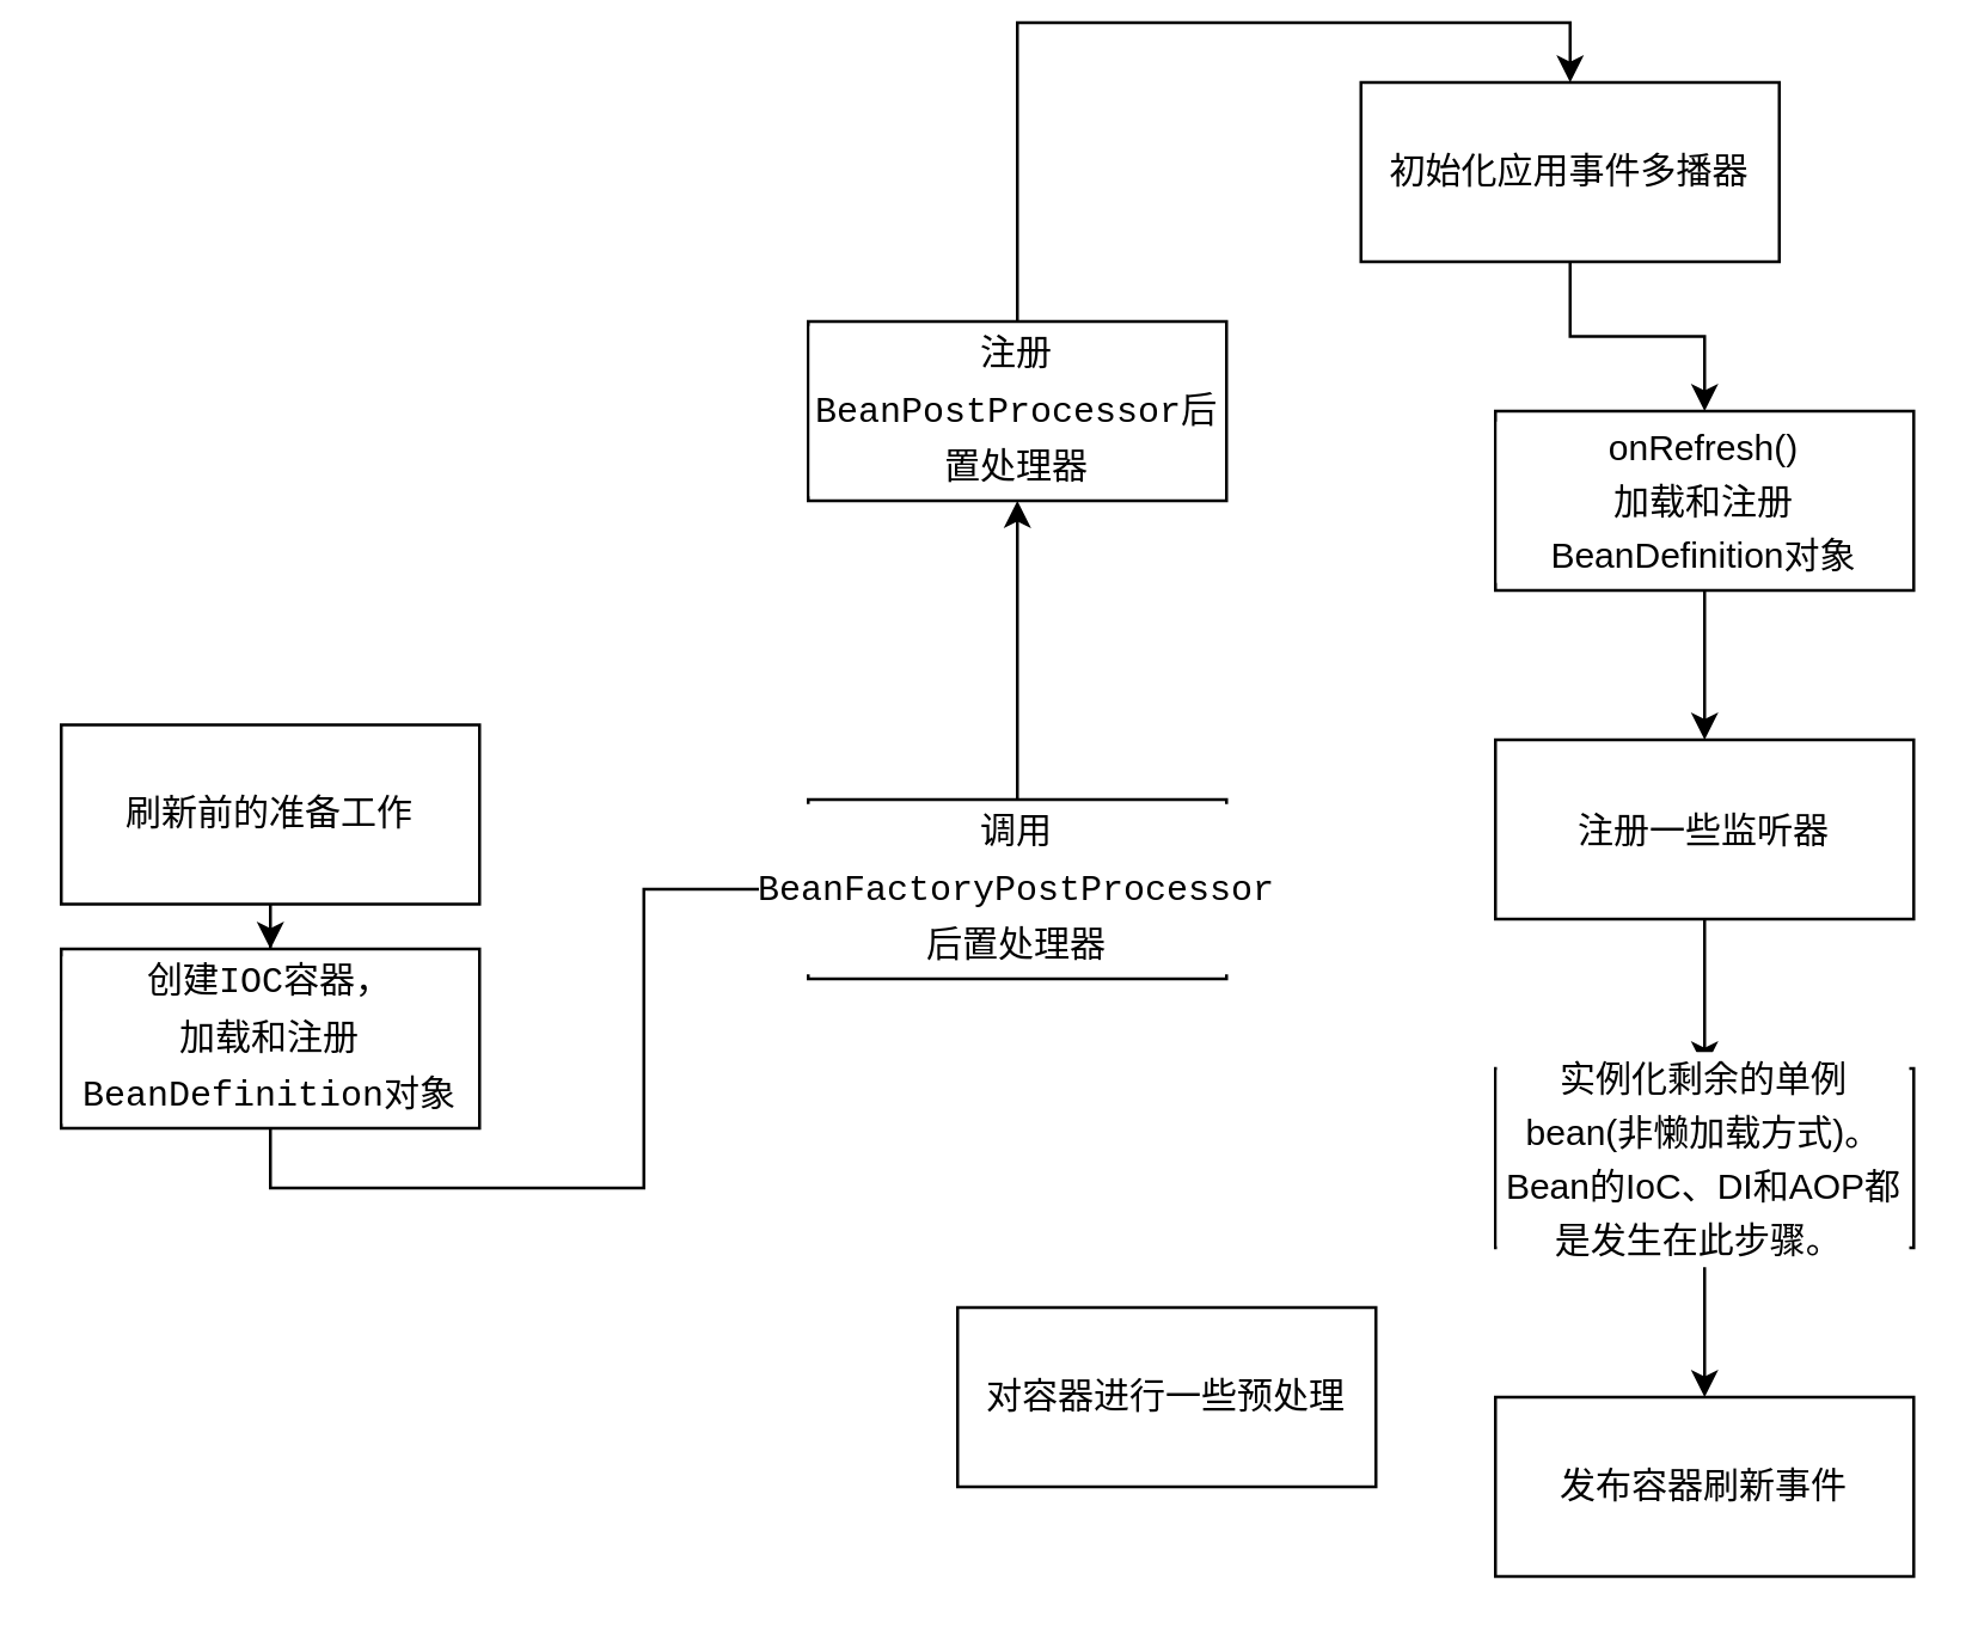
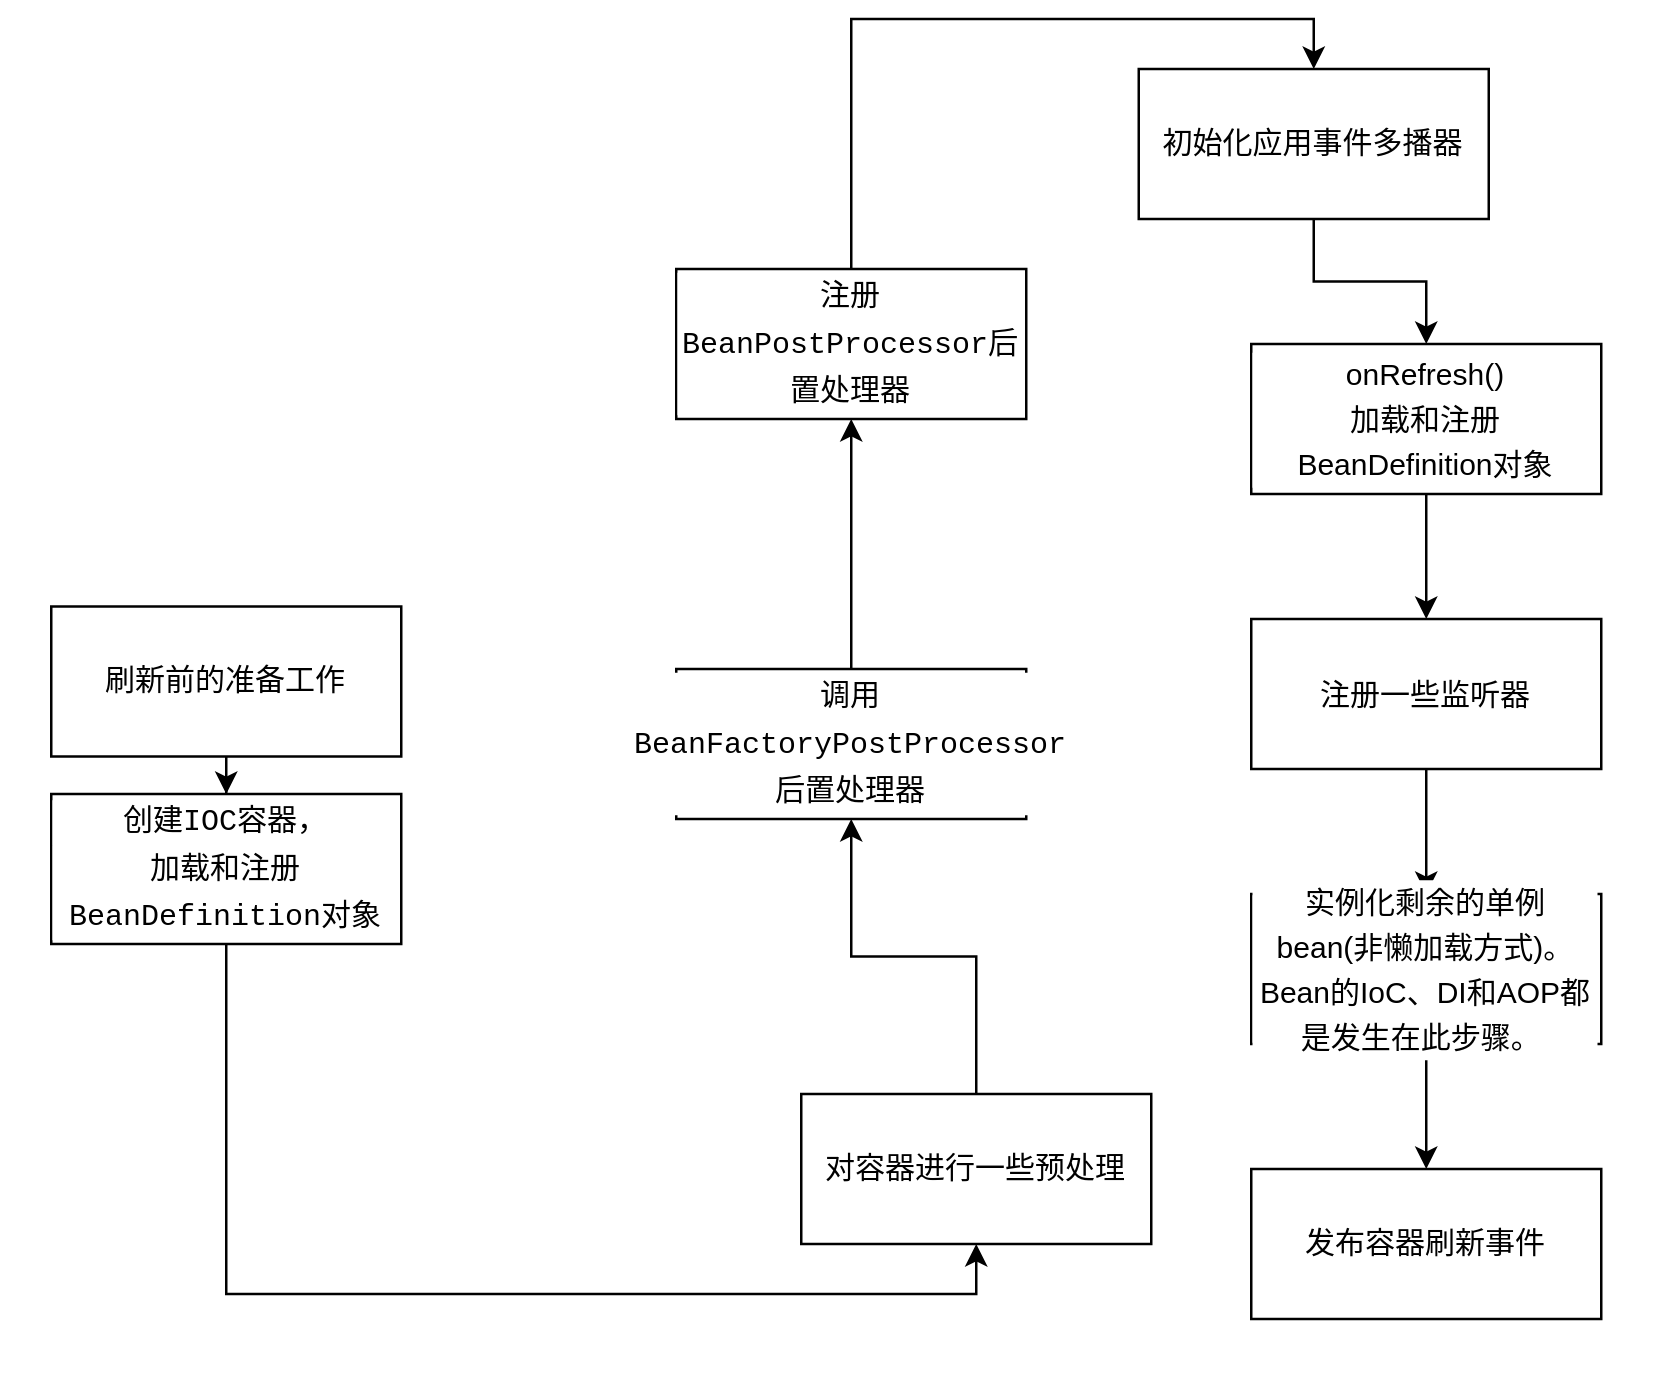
  <mxCell id="0" />
  <mxCell id="1" parent="0" />
  <mxCell id="2" value="" style="edgeStyle=orthogonalEdgeStyle;rounded=0;orthogonalLoop=1;jettySize=auto;html=1;" edge="1" parent="1" source="3" target="5"><mxGeometry relative="1" as="geometry" /></mxCell>
  <mxCell id="3" value="&lt;div style=&quot;background-color: rgb(255 , 255 , 255) ; font-family: &amp;#34;menlo&amp;#34; , &amp;#34;monaco&amp;#34; , &amp;#34;courier new&amp;#34; , monospace ; line-height: 18px&quot;&gt;刷新前的准备工作&lt;/div&gt;" style="rounded=0;whiteSpace=wrap;html=1;" vertex="1" parent="1"><mxGeometry x="20" y="235" width="140" height="60" as="geometry" /></mxCell>
- <mxCell id="4" style="edgeStyle=orthogonalEdgeStyle;rounded=0;orthogonalLoop=1;jettySize=auto;html=1;exitX=0.5;exitY=1;exitDx=0;exitDy=0;" edge="1" parent="1" source="5" target="9"><mxGeometry relative="1" as="geometry" /></mxCell>
+ <mxCell id="4" style="edgeStyle=orthogonalEdgeStyle;rounded=0;orthogonalLoop=1;jettySize=auto;html=1;exitX=0.5;exitY=1;exitDx=0;exitDy=0;entryX=0.5;entryY=1;entryDx=0;entryDy=0;" edge="1" parent="1" source="5" target="7"><mxGeometry relative="1" as="geometry" /></mxCell>
  <mxCell id="5" value="&lt;div style=&quot;background-color: rgb(255 , 255 , 255) ; font-family: &amp;#34;menlo&amp;#34; , &amp;#34;monaco&amp;#34; , &amp;#34;courier new&amp;#34; , monospace ; line-height: 18px&quot;&gt;创建IOC容器，&lt;/div&gt;&lt;div style=&quot;background-color: rgb(255 , 255 , 255) ; line-height: 18px&quot;&gt;&lt;font face=&quot;menlo, monaco, courier new, monospace&quot;&gt;加载和注册BeanDefinition对象&lt;/font&gt;&lt;br&gt;&lt;/div&gt;" style="rounded=0;whiteSpace=wrap;html=1;" vertex="1" parent="1"><mxGeometry x="20" y="310" width="140" height="60" as="geometry" /></mxCell>
+ <mxCell id="6" style="edgeStyle=orthogonalEdgeStyle;rounded=0;orthogonalLoop=1;jettySize=auto;html=1;entryX=0.5;entryY=1;entryDx=0;entryDy=0;" edge="1" parent="1" source="7" target="9"><mxGeometry relative="1" as="geometry" /></mxCell>
  <mxCell id="7" value="&lt;div style=&quot;background-color: rgb(255 , 255 , 255) ; line-height: 18px&quot;&gt;&lt;font face=&quot;menlo, monaco, courier new, monospace&quot;&gt;对容器进行一些预处理&lt;/font&gt;&lt;br&gt;&lt;/div&gt;" style="rounded=0;whiteSpace=wrap;html=1;" vertex="1" parent="1"><mxGeometry x="320" y="430" width="140" height="60" as="geometry" /></mxCell>
  <mxCell id="8" style="edgeStyle=orthogonalEdgeStyle;rounded=0;orthogonalLoop=1;jettySize=auto;html=1;entryX=0.5;entryY=1;entryDx=0;entryDy=0;" edge="1" parent="1" source="9" target="11"><mxGeometry relative="1" as="geometry" /></mxCell>
  <mxCell id="9" value="&lt;div style=&quot;background-color: rgb(255 , 255 , 255) ; line-height: 18px&quot;&gt;&lt;font face=&quot;menlo, monaco, courier new, monospace&quot;&gt;调用BeanFactoryPostProcessor后置处理器&lt;/font&gt;&lt;br&gt;&lt;/div&gt;" style="rounded=0;whiteSpace=wrap;html=1;" vertex="1" parent="1"><mxGeometry x="270" y="260" width="140" height="60" as="geometry" /></mxCell>
  <mxCell id="10" style="edgeStyle=orthogonalEdgeStyle;rounded=0;orthogonalLoop=1;jettySize=auto;html=1;entryX=0.5;entryY=0;entryDx=0;entryDy=0;exitX=0.5;exitY=0;exitDx=0;exitDy=0;" edge="1" parent="1" source="11" target="13"><mxGeometry relative="1" as="geometry" /></mxCell>
  <mxCell id="11" value="&lt;div style=&quot;background-color: rgb(255 , 255 , 255) ; line-height: 18px&quot;&gt;&lt;font face=&quot;menlo, monaco, courier new, monospace&quot;&gt;注册BeanPostProcessor后置处理器&lt;/font&gt;&lt;br&gt;&lt;/div&gt;" style="rounded=0;whiteSpace=wrap;html=1;" vertex="1" parent="1"><mxGeometry x="270" y="100" width="140" height="60" as="geometry" /></mxCell>
  <mxCell id="12" style="edgeStyle=orthogonalEdgeStyle;rounded=0;orthogonalLoop=1;jettySize=auto;html=1;" edge="1" parent="1" source="13" target="15"><mxGeometry relative="1" as="geometry" /></mxCell>
  <mxCell id="13" value="&lt;div style=&quot;background-color: rgb(255 , 255 , 255) ; line-height: 18px&quot;&gt;&lt;font face=&quot;menlo, monaco, courier new, monospace&quot;&gt;初始化应用事件多播器&lt;/font&gt;&lt;br&gt;&lt;/div&gt;" style="rounded=0;whiteSpace=wrap;html=1;" vertex="1" parent="1"><mxGeometry x="455" y="20" width="140" height="60" as="geometry" /></mxCell>
  <mxCell id="14" style="edgeStyle=orthogonalEdgeStyle;rounded=0;orthogonalLoop=1;jettySize=auto;html=1;entryX=0.5;entryY=0;entryDx=0;entryDy=0;" edge="1" parent="1" source="15" target="17"><mxGeometry relative="1" as="geometry" /></mxCell>
  <mxCell id="15" value="&lt;div style=&quot;background-color: rgb(255 , 255 , 255) ; line-height: 18px&quot;&gt;&lt;div style=&quot;line-height: 18px&quot;&gt;onRefresh()&lt;/div&gt;&lt;div style=&quot;line-height: 18px&quot;&gt;加载和注册BeanDefinition对象&lt;/div&gt;&lt;/div&gt;" style="rounded=0;whiteSpace=wrap;html=1;" vertex="1" parent="1"><mxGeometry x="500" y="130" width="140" height="60" as="geometry" /></mxCell>
  <mxCell id="16" style="edgeStyle=orthogonalEdgeStyle;rounded=0;orthogonalLoop=1;jettySize=auto;html=1;entryX=0.5;entryY=0;entryDx=0;entryDy=0;" edge="1" parent="1" source="17" target="19"><mxGeometry relative="1" as="geometry" /></mxCell>
  <mxCell id="17" value="&lt;div style=&quot;background-color: rgb(255 , 255 , 255) ; line-height: 18px&quot;&gt;注册一些监听器&lt;br&gt;&lt;/div&gt;" style="rounded=0;whiteSpace=wrap;html=1;" vertex="1" parent="1"><mxGeometry x="500" y="240" width="140" height="60" as="geometry" /></mxCell>
  <mxCell id="18" style="edgeStyle=orthogonalEdgeStyle;rounded=0;orthogonalLoop=1;jettySize=auto;html=1;entryX=0.5;entryY=0;entryDx=0;entryDy=0;" edge="1" parent="1" source="19" target="20"><mxGeometry relative="1" as="geometry" /></mxCell>
  <mxCell id="19" value="&lt;div style=&quot;background-color: rgb(255 , 255 , 255) ; line-height: 18px&quot;&gt;&lt;div style=&quot;line-height: 18px&quot;&gt;实例化剩余的单例bean(非懒加载方式)。&lt;/div&gt;&lt;div style=&quot;line-height: 18px&quot;&gt;Bean的IoC、DI和AOP都是发生在此步骤。&amp;nbsp;&lt;/div&gt;&lt;/div&gt;" style="rounded=0;whiteSpace=wrap;html=1;" vertex="1" parent="1"><mxGeometry x="500" y="350" width="140" height="60" as="geometry" /></mxCell>
  <mxCell id="20" value="&lt;div style=&quot;background-color: rgb(255 , 255 , 255) ; line-height: 18px&quot;&gt;&lt;font face=&quot;menlo, monaco, courier new, monospace&quot;&gt;发布容器刷新事件&lt;/font&gt;&lt;br&gt;&lt;/div&gt;" style="rounded=0;whiteSpace=wrap;html=1;" vertex="1" parent="1"><mxGeometry x="500" y="460" width="140" height="60" as="geometry" /></mxCell>
